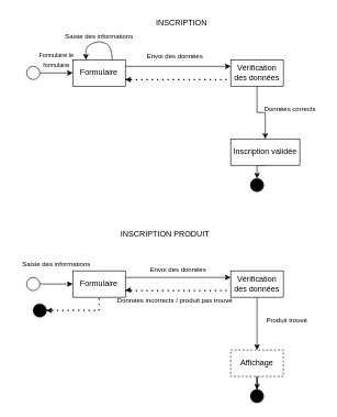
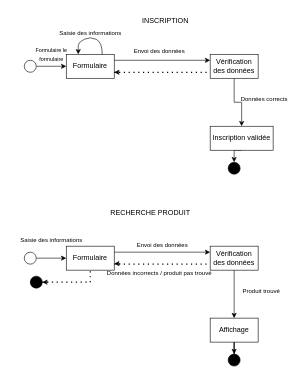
  <mxCell id="0" />
  <mxCell id="1" parent="0" />
  <mxCell id="2" value="Formulaire" style="html=1;whiteSpace=wrap;" vertex="1" parent="1"><mxGeometry x="110" y="90" width="80" height="40" as="geometry" /></mxCell>
  <mxCell id="3" style="edgeStyle=orthogonalEdgeStyle;rounded=0;orthogonalLoop=1;jettySize=auto;html=1;entryX=0.5;entryY=0;entryDx=0;entryDy=0;" edge="1" parent="1" source="4" target="8"><mxGeometry relative="1" as="geometry" /></mxCell>
  <mxCell id="4" value="Vérification des données" style="rounded=0;whiteSpace=wrap;html=1;" vertex="1" parent="1"><mxGeometry x="350" y="90" width="80" height="40" as="geometry" /></mxCell>
  <mxCell id="5" value="" style="endArrow=classic;html=1;rounded=0;exitX=1;exitY=0.25;exitDx=0;exitDy=0;entryX=0;entryY=0.25;entryDx=0;entryDy=0;" edge="1" parent="1" source="2" target="4"><mxGeometry width="50" height="50" relative="1" as="geometry"><mxPoint x="190" y="190" as="sourcePoint" /><mxPoint x="240" y="140" as="targetPoint" /></mxGeometry></mxCell>
  <mxCell id="6" value="&lt;font style=&quot;font-size: 9px;&quot;&gt;&amp;nbsp;Formulaire le&amp;nbsp;&lt;/font&gt;&lt;div&gt;&lt;font style=&quot;font-size: 9px;&quot;&gt;formulaire&lt;/font&gt;&lt;/div&gt;" style="text;html=1;align=center;verticalAlign=middle;resizable=0;points=[];autosize=1;strokeColor=none;fillColor=none;" vertex="1" parent="1"><mxGeometry x="50" y="70" width="70" height="40" as="geometry" /></mxCell>
  <mxCell id="7" style="edgeStyle=orthogonalEdgeStyle;rounded=0;orthogonalLoop=1;jettySize=auto;html=1;exitX=0.5;exitY=1;exitDx=0;exitDy=0;entryX=0.5;entryY=0;entryDx=0;entryDy=0;" edge="1" parent="1" source="8" target="17"><mxGeometry relative="1" as="geometry" /></mxCell>
  <mxCell id="8" value="Inscription validée" style="html=1;whiteSpace=wrap;" vertex="1" parent="1"><mxGeometry x="350" y="210" width="105" height="40" as="geometry" /></mxCell>
  <mxCell id="9" style="edgeStyle=orthogonalEdgeStyle;rounded=0;orthogonalLoop=1;jettySize=auto;html=1;entryX=0;entryY=0.5;entryDx=0;entryDy=0;" edge="1" parent="1" source="10" target="2"><mxGeometry relative="1" as="geometry" /></mxCell>
  <mxCell id="10" value="" style="ellipse;whiteSpace=wrap;html=1;aspect=fixed;" vertex="1" parent="1"><mxGeometry x="40" y="100" width="20" height="20" as="geometry" /></mxCell>
  <mxCell id="11" value="&lt;font size=&quot;1&quot;&gt;Envoi des données&lt;/font&gt;" style="text;html=1;align=center;verticalAlign=middle;resizable=0;points=[];autosize=1;strokeColor=none;fillColor=none;" vertex="1" parent="1"><mxGeometry x="210" y="70" width="110" height="30" as="geometry" /></mxCell>
  <mxCell id="12" value="&lt;font size=&quot;1&quot;&gt;Données corrects&lt;/font&gt;" style="text;html=1;align=center;verticalAlign=middle;resizable=0;points=[];autosize=1;strokeColor=none;fillColor=none;" vertex="1" parent="1"><mxGeometry x="390" y="150" width="100" height="30" as="geometry" /></mxCell>
  <mxCell id="13" value="" style="endArrow=none;dashed=1;html=1;dashPattern=1 3;strokeWidth=2;rounded=0;entryX=0;entryY=0.75;entryDx=0;entryDy=0;exitX=1;exitY=0.75;exitDx=0;exitDy=0;" edge="1" parent="1" source="2" target="4"><mxGeometry width="50" height="50" relative="1" as="geometry"><mxPoint x="190" y="190" as="sourcePoint" /><mxPoint x="240" y="140" as="targetPoint" /></mxGeometry></mxCell>
  <mxCell id="14" value="" style="endArrow=classic;html=1;rounded=0;" edge="1" parent="1"><mxGeometry width="50" height="50" relative="1" as="geometry"><mxPoint x="200" y="120" as="sourcePoint" /><mxPoint x="190" y="120" as="targetPoint" /></mxGeometry></mxCell>
  <mxCell id="15" value="" style="curved=1;endArrow=classic;html=1;rounded=0;exitX=0.75;exitY=0;exitDx=0;exitDy=0;entryX=0.25;entryY=0;entryDx=0;entryDy=0;" edge="1" parent="1" source="2" target="2"><mxGeometry width="50" height="50" relative="1" as="geometry"><mxPoint x="190" y="190" as="sourcePoint" /><mxPoint x="240" y="140" as="targetPoint" /><Array as="points"><mxPoint x="170" y="70" /><mxPoint x="150" y="60" /><mxPoint x="130" y="70" /><mxPoint x="130" y="80" /></Array></mxGeometry></mxCell>
  <mxCell id="16" value="&lt;font size=&quot;1&quot;&gt;Saisie des informations&lt;/font&gt;" style="text;html=1;align=center;verticalAlign=middle;resizable=0;points=[];autosize=1;strokeColor=none;fillColor=none;" vertex="1" parent="1"><mxGeometry x="85" y="40" width="130" height="30" as="geometry" /></mxCell>
  <mxCell id="17" value="" style="ellipse;whiteSpace=wrap;html=1;aspect=fixed;fillColor=#000000;" vertex="1" parent="1"><mxGeometry x="380" y="270" width="20" height="20" as="geometry" /></mxCell>
  <mxCell id="18" value="INSCRIPTION" style="text;html=1;align=center;verticalAlign=middle;resizable=0;points=[];autosize=1;strokeColor=none;fillColor=none;" vertex="1" parent="1"><mxGeometry x="225" y="20" width="100" height="30" as="geometry" /></mxCell>
- <mxCell id="19" value="INSCRIPTION PRODUIT" style="text;html=1;align=center;verticalAlign=middle;resizable=0;points=[];autosize=1;strokeColor=none;fillColor=none;" vertex="1" parent="1"><mxGeometry x="170" y="340" width="160" height="30" as="geometry" /></mxCell>
+ <mxCell id="19" value="RECHERCHE PRODUIT" style="text;html=1;align=center;verticalAlign=middle;resizable=0;points=[];autosize=1;strokeColor=none;fillColor=none;" vertex="1" parent="1"><mxGeometry x="170" y="340" width="160" height="30" as="geometry" /></mxCell>
  <mxCell id="20" style="edgeStyle=orthogonalEdgeStyle;rounded=0;orthogonalLoop=1;jettySize=auto;html=1;entryX=0;entryY=0.5;entryDx=0;entryDy=0;" edge="1" parent="1" source="21" target="23"><mxGeometry relative="1" as="geometry" /></mxCell>
  <mxCell id="21" value="" style="ellipse;whiteSpace=wrap;html=1;aspect=fixed;" vertex="1" parent="1"><mxGeometry x="40" y="420" width="20" height="20" as="geometry" /></mxCell>
  <mxCell id="22" style="edgeStyle=orthogonalEdgeStyle;rounded=0;orthogonalLoop=1;jettySize=auto;html=1;exitX=1;exitY=0.25;exitDx=0;exitDy=0;entryX=0;entryY=0.25;entryDx=0;entryDy=0;" edge="1" parent="1" source="23" target="26"><mxGeometry relative="1" as="geometry" /></mxCell>
  <mxCell id="23" value="Formulaire" style="html=1;whiteSpace=wrap;" vertex="1" parent="1"><mxGeometry x="110" y="410" width="80" height="40" as="geometry" /></mxCell>
  <mxCell id="24" value="&lt;font size=&quot;1&quot;&gt;Saisie des informations&lt;/font&gt;" style="text;html=1;align=center;verticalAlign=middle;resizable=0;points=[];autosize=1;strokeColor=none;fillColor=none;" vertex="1" parent="1"><mxGeometry x="20" y="385" width="130" height="30" as="geometry" /></mxCell>
  <mxCell id="25" style="edgeStyle=orthogonalEdgeStyle;rounded=0;orthogonalLoop=1;jettySize=auto;html=1;" edge="1" parent="1" source="26" target="28"><mxGeometry relative="1" as="geometry" /></mxCell>
  <mxCell id="26" value="Vérification des données" style="rounded=0;whiteSpace=wrap;html=1;" vertex="1" parent="1"><mxGeometry x="350" y="410" width="80" height="40" as="geometry" /></mxCell>
  <mxCell id="27" style="edgeStyle=orthogonalEdgeStyle;rounded=0;orthogonalLoop=1;jettySize=auto;html=1;entryX=0.5;entryY=0;entryDx=0;entryDy=0;" edge="1" parent="1" source="28" target="32"><mxGeometry relative="1" as="geometry" /></mxCell>
- <mxCell id="28" value="Affichage" style="rounded=0;whiteSpace=wrap;html=1;dashed=1;" vertex="1" parent="1"><mxGeometry x="350" y="530" width="80" height="40" as="geometry" /></mxCell>
+ <mxCell id="28" value="Affichage" style="rounded=0;whiteSpace=wrap;html=1;" vertex="1" parent="1"><mxGeometry x="350" y="530" width="80" height="40" as="geometry" /></mxCell>
  <mxCell id="29" value="&lt;font size=&quot;1&quot;&gt;Envoi des données&lt;/font&gt;" style="text;html=1;align=center;verticalAlign=middle;resizable=0;points=[];autosize=1;strokeColor=none;fillColor=none;" vertex="1" parent="1"><mxGeometry x="215" y="393" width="110" height="30" as="geometry" /></mxCell>
  <mxCell id="30" value="" style="endArrow=none;dashed=1;html=1;dashPattern=1 3;strokeWidth=2;rounded=0;entryX=0;entryY=0.75;entryDx=0;entryDy=0;exitX=1;exitY=0.75;exitDx=0;exitDy=0;" edge="1" parent="1" source="23" target="26"><mxGeometry width="50" height="50" relative="1" as="geometry"><mxPoint x="290" y="450" as="sourcePoint" /><mxPoint x="240" y="300" as="targetPoint" /></mxGeometry></mxCell>
  <mxCell id="31" value="&lt;font size=&quot;1&quot;&gt;Données incorrects / produit pas trouvé&lt;/font&gt;" style="text;html=1;align=center;verticalAlign=middle;resizable=0;points=[];autosize=1;strokeColor=none;fillColor=none;" vertex="1" parent="1"><mxGeometry x="165" y="440" width="200" height="30" as="geometry" /></mxCell>
  <mxCell id="32" value="" style="ellipse;whiteSpace=wrap;html=1;aspect=fixed;fillColor=#000000;" vertex="1" parent="1"><mxGeometry x="380" y="590" width="20" height="20" as="geometry" /></mxCell>
  <mxCell id="33" value="&lt;font size=&quot;1&quot;&gt;Produit trouvé&lt;/font&gt;" style="text;html=1;align=center;verticalAlign=middle;resizable=0;points=[];autosize=1;strokeColor=none;fillColor=none;" vertex="1" parent="1"><mxGeometry x="390" y="470" width="90" height="30" as="geometry" /></mxCell>
  <mxCell id="34" value="" style="endArrow=none;dashed=1;html=1;dashPattern=1 3;strokeWidth=2;rounded=0;entryX=0.5;entryY=1;entryDx=0;entryDy=0;" edge="1" parent="1" target="23"><mxGeometry width="50" height="50" relative="1" as="geometry"><mxPoint x="70" y="470" as="sourcePoint" /><mxPoint x="240" y="440" as="targetPoint" /><Array as="points"><mxPoint x="150" y="470" /></Array></mxGeometry></mxCell>
  <mxCell id="35" value="" style="ellipse;whiteSpace=wrap;html=1;aspect=fixed;fillColor=#000000;" vertex="1" parent="1"><mxGeometry x="50" y="460" width="20" height="20" as="geometry" /></mxCell>
  <mxCell id="36" value="" style="endArrow=classic;html=1;rounded=0;" edge="1" parent="1"><mxGeometry width="50" height="50" relative="1" as="geometry"><mxPoint x="200" y="439" as="sourcePoint" /><mxPoint x="190" y="439.26" as="targetPoint" /></mxGeometry></mxCell>
  <mxCell id="37" value="" style="endArrow=classic;html=1;rounded=0;" edge="1" parent="1"><mxGeometry width="50" height="50" relative="1" as="geometry"><mxPoint x="80" y="470" as="sourcePoint" /><mxPoint x="70" y="470" as="targetPoint" /></mxGeometry></mxCell>
